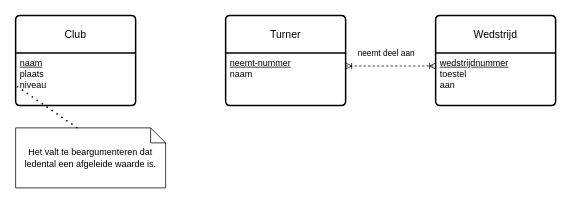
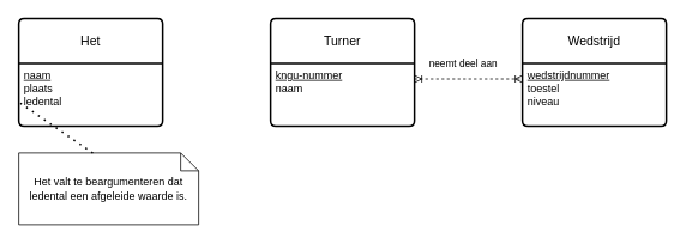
  <mxCell id="0" />
  <mxCell id="1" parent="0" />
  <mxCell id="2" value="Turner" style="swimlane;childLayout=stackLayout;horizontal=1;startSize=50;horizontalStack=0;rounded=1;fontSize=14;fontStyle=0;strokeWidth=2;resizeParent=0;resizeLast=1;shadow=0;dashed=0;align=center;arcSize=4;whiteSpace=wrap;html=1;" parent="1" vertex="1"><mxGeometry x="300" y="20" width="160" height="120" as="geometry" /></mxCell>
- <mxCell id="3" value="&lt;u&gt;neemt-nummer&lt;/u&gt;&lt;div&gt;naam&lt;/div&gt;" style="align=left;strokeColor=none;fillColor=none;spacingLeft=4;spacingRight=4;fontSize=12;verticalAlign=top;resizable=0;rotatable=0;part=1;html=1;whiteSpace=wrap;" parent="2" vertex="1"><mxGeometry y="50" width="160" height="70" as="geometry" /></mxCell>
- <mxCell id="4" value="Club" style="swimlane;childLayout=stackLayout;horizontal=1;startSize=50;horizontalStack=0;rounded=1;fontSize=14;fontStyle=0;strokeWidth=2;resizeParent=0;resizeLast=1;shadow=0;dashed=0;align=center;arcSize=4;whiteSpace=wrap;html=1;" parent="1" vertex="1"><mxGeometry x="20" y="20" width="160" height="120" as="geometry" /></mxCell>
- <mxCell id="5" value="&lt;u&gt;naam&lt;/u&gt;&lt;div&gt;plaats&lt;/div&gt;&lt;div&gt;niveau&lt;/div&gt;" style="align=left;strokeColor=none;fillColor=none;spacingLeft=4;spacingRight=4;fontSize=12;verticalAlign=top;resizable=0;rotatable=0;part=1;html=1;whiteSpace=wrap;" parent="4" vertex="1"><mxGeometry y="50" width="160" height="70" as="geometry" /></mxCell>
+ <mxCell id="3" value="&lt;u&gt;kngu-nummer&lt;/u&gt;&lt;div&gt;naam&lt;/div&gt;" style="align=left;strokeColor=none;fillColor=none;spacingLeft=4;spacingRight=4;fontSize=12;verticalAlign=top;resizable=0;rotatable=0;part=1;html=1;whiteSpace=wrap;" parent="2" vertex="1"><mxGeometry y="50" width="160" height="70" as="geometry" /></mxCell>
+ <mxCell id="4" value="Het" style="swimlane;childLayout=stackLayout;horizontal=1;startSize=50;horizontalStack=0;rounded=1;fontSize=14;fontStyle=0;strokeWidth=2;resizeParent=0;resizeLast=1;shadow=0;dashed=0;align=center;arcSize=4;whiteSpace=wrap;html=1;" parent="1" vertex="1"><mxGeometry x="20" y="20" width="160" height="120" as="geometry" /></mxCell>
+ <mxCell id="5" value="&lt;u&gt;naam&lt;/u&gt;&lt;div&gt;plaats&lt;/div&gt;&lt;div&gt;ledental&lt;/div&gt;" style="align=left;strokeColor=none;fillColor=none;spacingLeft=4;spacingRight=4;fontSize=12;verticalAlign=top;resizable=0;rotatable=0;part=1;html=1;whiteSpace=wrap;" parent="4" vertex="1"><mxGeometry y="50" width="160" height="70" as="geometry" /></mxCell>
  <mxCell id="6" value="Wedstrijd" style="swimlane;childLayout=stackLayout;horizontal=1;startSize=50;horizontalStack=0;rounded=1;fontSize=14;fontStyle=0;strokeWidth=2;resizeParent=0;resizeLast=1;shadow=0;dashed=0;align=center;arcSize=4;whiteSpace=wrap;html=1;" parent="1" vertex="1"><mxGeometry x="580" y="20" width="160" height="120" as="geometry" /></mxCell>
- <mxCell id="7" value="&lt;u&gt;wedstrijdnummer&lt;/u&gt;&lt;div&gt;toestel&lt;/div&gt;&lt;div&gt;aan&lt;/div&gt;" style="align=left;strokeColor=none;fillColor=none;spacingLeft=4;spacingRight=4;fontSize=12;verticalAlign=top;resizable=0;rotatable=0;part=1;html=1;whiteSpace=wrap;" parent="6" vertex="1"><mxGeometry y="50" width="160" height="70" as="geometry" /></mxCell>
+ <mxCell id="7" value="&lt;u&gt;wedstrijdnummer&lt;/u&gt;&lt;div&gt;toestel&lt;/div&gt;&lt;div&gt;niveau&lt;/div&gt;" style="align=left;strokeColor=none;fillColor=none;spacingLeft=4;spacingRight=4;fontSize=12;verticalAlign=top;resizable=0;rotatable=0;part=1;html=1;whiteSpace=wrap;" parent="6" vertex="1"><mxGeometry y="50" width="160" height="70" as="geometry" /></mxCell>
  <mxCell id="8" value="" style="endArrow=ERoneToMany;html=1;rounded=0;exitX=1;exitY=0.25;exitDx=0;exitDy=0;entryX=0;entryY=0.25;entryDx=0;entryDy=0;startArrow=ERoneToMany;startFill=0;endFill=0;dashed=1;" parent="1" source="3" target="7" edge="1"><mxGeometry relative="1" as="geometry"><mxPoint x="500" y="240" as="sourcePoint" /><mxPoint x="660" y="240" as="targetPoint" /></mxGeometry></mxCell>
  <mxCell id="9" value="neemt deel aan" style="edgeLabel;html=1;align=center;verticalAlign=middle;resizable=0;points=[];" parent="8" vertex="1" connectable="0"><mxGeometry x="-0.11" y="2" relative="1" as="geometry"><mxPoint y="-15" as="offset" /></mxGeometry></mxCell>
  <mxCell id="10" value="Het valt te beargumenteren dat ledental een afgeleide waarde is." style="shape=note;size=20;whiteSpace=wrap;html=1;" parent="1" vertex="1"><mxGeometry x="20" y="170" width="200" height="80" as="geometry" /></mxCell>
  <mxCell id="11" value="" style="endArrow=none;dashed=1;html=1;dashPattern=1 3;strokeWidth=2;rounded=0;exitX=0.412;exitY=0.002;exitDx=0;exitDy=0;exitPerimeter=0;entryX=0;entryY=0.62;entryDx=0;entryDy=0;entryPerimeter=0;" parent="1" source="10" target="5" edge="1"><mxGeometry width="50" height="50" relative="1" as="geometry"><mxPoint x="30" y="170" as="sourcePoint" /><mxPoint x="450" y="270" as="targetPoint" /></mxGeometry></mxCell>
